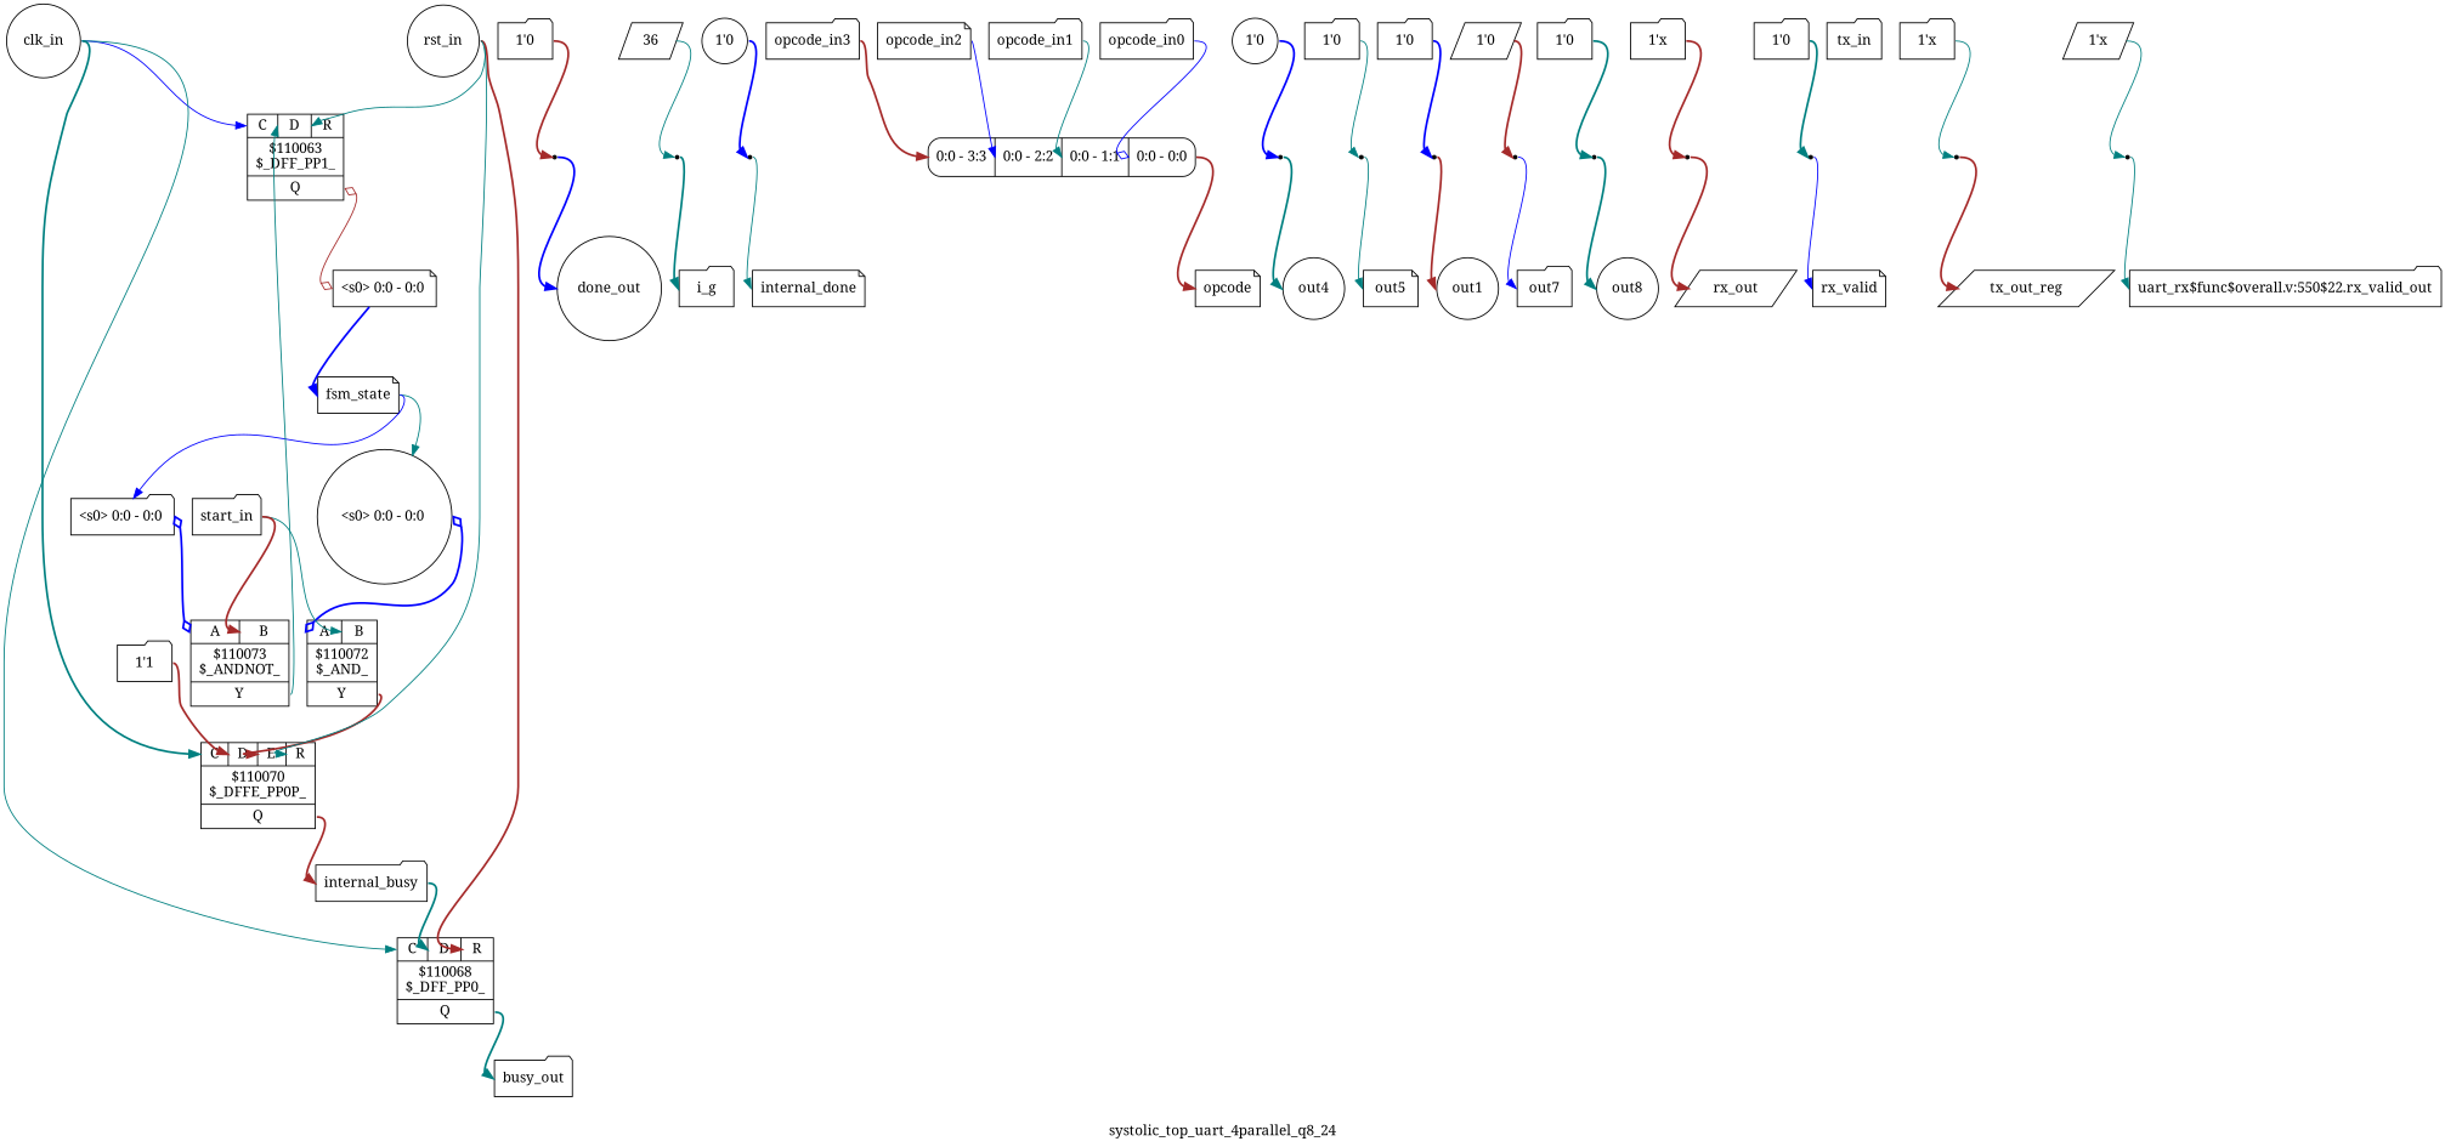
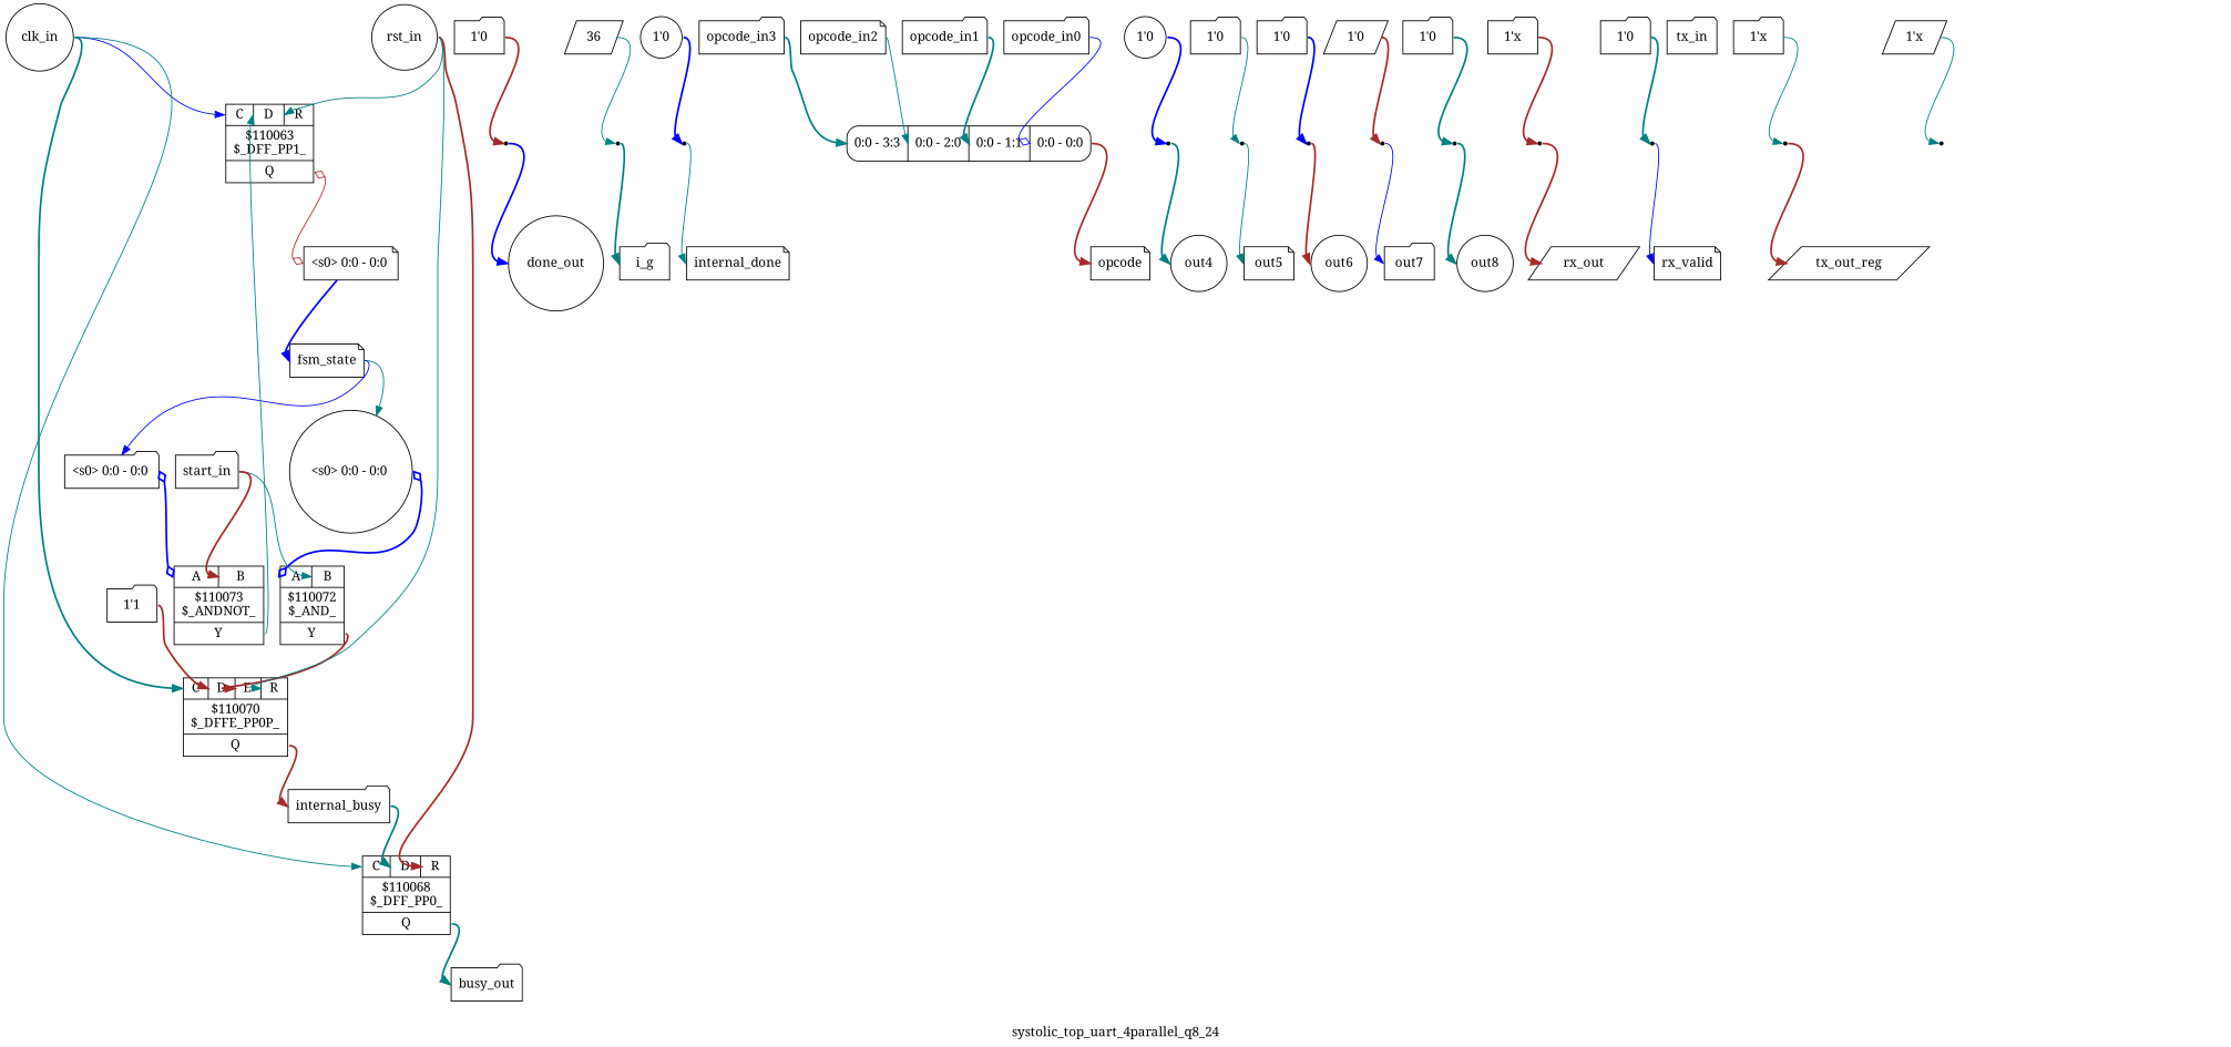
  digraph {
    fontname="Noto Serif"
    label=systolic_top_uart_4parallel_q8_24
    rankdir=TB
    remincross=true
    node [fontname="Noto Serif" shape=folder]
    edge [color=teal fontcolor=black fontname="Noto Serif" headport=w style=bold tailport=e]
    n1 [color=black fontcolor=black label=busy_out]
    n2 [color=black fontcolor=black label=clk_in shape=circle]
    n3 [label="{{<p32> C|<p33> D|<p34> R}|$110063\n$_DFF_PP1_|{<p35> Q}}" shape=record]
    n4 [label="{{<p32> C|<p33> D|<p34> R}|$110068\n$_DFF_PP0_|{<p35> Q}}" shape=record]
    n5 [label="{{<p32> C|<p33> D|<p38> E|<p34> R}|$110070\n$_DFFE_PP0P_|{<p35> Q}}" shape=record]
    n6 [color=black fontcolor=black label="<s0> 0:0 - 0:0 " shape=note style=rounded]
    n7 [color=black fontcolor=black label=internal_busy]
    n8 [color=black fontcolor=black label=done_out shape=circle]
    n9 [color=black fontcolor=black label=fsm_state shape=note]
    n10 [color=black fontcolor=black label="<s0> 0:0 - 0:0 " shape=circle style=rounded]
    n11 [color=black fontcolor=black label="<s0> 0:0 - 0:0 " style=rounded]
    n12 [label="{{<p27> A|<p28> B}|$110072\n$_AND_|{<p29> Y}}" shape=record]
    n13 [label="{{<p27> A|<p28> B}|$110073\n$_ANDNOT_|{<p29> Y}}" shape=record]
    n14 [color=black fontcolor=black label=i_g]
    n15 [color=black fontcolor=black label=internal_done shape=note]
    n16 [color=black fontcolor=black label=opcode shape=note]
    n17 [color=black fontcolor=black label=opcode_in0]
-   n18 [color=black fontcolor=black label="<s3> 0:0 - 3:3 |<s2> 0:0 - 2:2 |<s1> 0:0 - 1:1 |<s0> 0:0 - 0:0 " shape=record style=rounded]
+   n18 [color=black fontcolor=black label="<s3> 0:0 - 3:3 |<s2> 0:0 - 2:0 |<s1> 0:0 - 1:1 |<s0> 0:0 - 0:0 " shape=record style=rounded]
    n19 [color=black fontcolor=black label=opcode_in1]
    n20 [color=black fontcolor=black label=opcode_in2 shape=note]
    n21 [color=black fontcolor=black label=opcode_in3]
    n22 [color=black fontcolor=black label=out4 shape=circle]
    n23 [color=black fontcolor=black label=out5 shape=note]
-   n24 [color=black fontcolor=black label=out1 shape=circle]
+   n24 [color=black fontcolor=black label=out6 shape=circle]
    n25 [color=black fontcolor=black label=out7]
    n26 [color=black fontcolor=black label=out8 shape=circle]
    n27 [color=black fontcolor=black label=rst_in shape=circle]
    n28 [color=black fontcolor=black label=rx_out shape=parallelogram]
    n29 [color=black fontcolor=black label=rx_valid shape=note]
    n30 [color=black fontcolor=black label=start_in]
    n31 [color=black fontcolor=black label=tx_in]
    n32 [color=black fontcolor=black label=tx_out_reg shape=parallelogram]
-   n33 [color=black fontcolor=black label="uart_rx$func$overall.v:550$22.rx_valid_out"]
    n34 [label="1'1"]
    n35 [label="1'0"]
    x5 [shape=point]
    n37 [label=36 shape=parallelogram]
    x7 [shape=point]
    n39 [label="1'0" shape=circle]
    x9 [shape=point]
    n41 [label="1'0" shape=circle]
    x12 [shape=point]
    n43 [label="1'0"]
    x14 [shape=point]
    n45 [label="1'0"]
    x16 [shape=point]
    n47 [label="1'0" shape=parallelogram]
    x18 [shape=point]
    n49 [label="1'0"]
    x20 [shape=point]
    n51 [label="1'x"]
    x22 [shape=point]
    n53 [label="1'0"]
    x24 [shape=point]
    n55 [label="1'x"]
    x26 [shape=point]
    n57 [label="1'x" shape=parallelogram]
    x28 [shape=point]
    n2 -> n3 [color=blue headport="p32:w" style=solid]
    n2 -> n4 [headport="p32:w" style=solid]
    n2 -> n5 [headport="p32:w"]
    n3 -> n6 [arrowhead=odiamond arrowtail=odiamond color=brown dir=both style=solid tailport="p35:e"]
    n4 -> n1 [tailport="p35:e"]
    n5 -> n7 [color=brown tailport="p35:e"]
    n6 -> n9 [color=blue tailport="s0:e"]
    n7 -> n4 [headport="p33:w"]
    n9 -> n10 [headport="s0:w" style=solid]
    n9 -> n11 [color=blue headport="s0:w" style=solid]
    n10 -> n12 [arrowhead=odiamond arrowtail=odiamond color=blue dir=both headport="p27:w"]
    n11 -> n13 [arrowhead=odiamond arrowtail=odiamond color=blue dir=both headport="p27:w"]
    n12 -> n5 [color=brown headport="p38:w" tailport="p29:e"]
    n13 -> n3 [headport="p33:w" style=solid tailport="p29:e"]
    n17 -> n18 [arrowhead=odiamond color=blue headport="s0:w" style=solid]
    n18 -> n16 [color=brown]
-   n19 -> n18 [headport="s1:w" style=solid]
-   n20 -> n18 [color=blue headport="s2:w" style=solid]
-   n21 -> n18 [color=brown headport="s3:w"]
+   n19 -> n18 [headport="s1:w"]
+   n20 -> n18 [headport="s2:w" style=solid]
+   n21 -> n18 [headport="s3:w"]
    n27 -> n3 [headport="p34:w" style=solid]
    n27 -> n4 [color=brown headport="p34:w"]
    n27 -> n5 [headport="p34:w" style=solid]
    n30 -> n12 [headport="p28:w" style=solid]
    n30 -> n13 [color=brown headport="p28:w"]
    n34 -> n5 [color=brown headport="p33:w"]
    n35 -> x5 [color=brown]
    x5 -> n8 [color=blue]
    n37 -> x7 [style=solid]
    x7 -> n14
    n39 -> x9 [color=blue]
    x9 -> n15 [style=solid]
    n41 -> x12 [color=blue]
    x12 -> n22
    n43 -> x14 [style=solid]
    x14 -> n23 [style=solid]
    n45 -> x16 [color=blue]
    x16 -> n24 [color=brown]
    n47 -> x18 [color=brown]
    x18 -> n25 [color=blue style=solid]
    n49 -> x20
    x20 -> n26
    n51 -> x22 [color=brown]
    x22 -> n28 [color=brown]
    n53 -> x24
    x24 -> n29 [color=blue style=solid]
    n55 -> x26 [style=solid]
    x26 -> n32 [color=brown]
    n57 -> x28 [style=solid]
-   x28 -> n33 [style=solid]
  }
